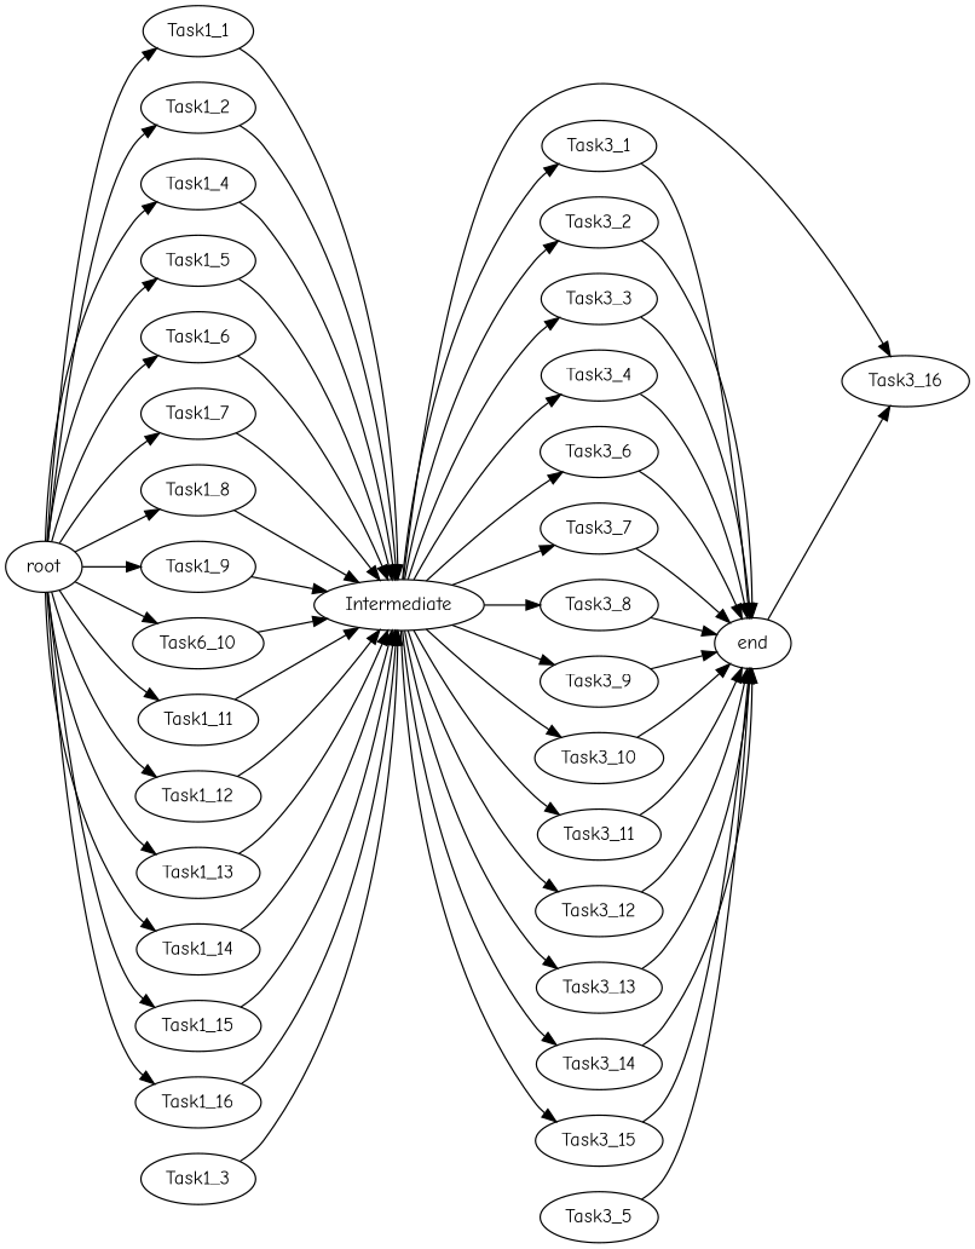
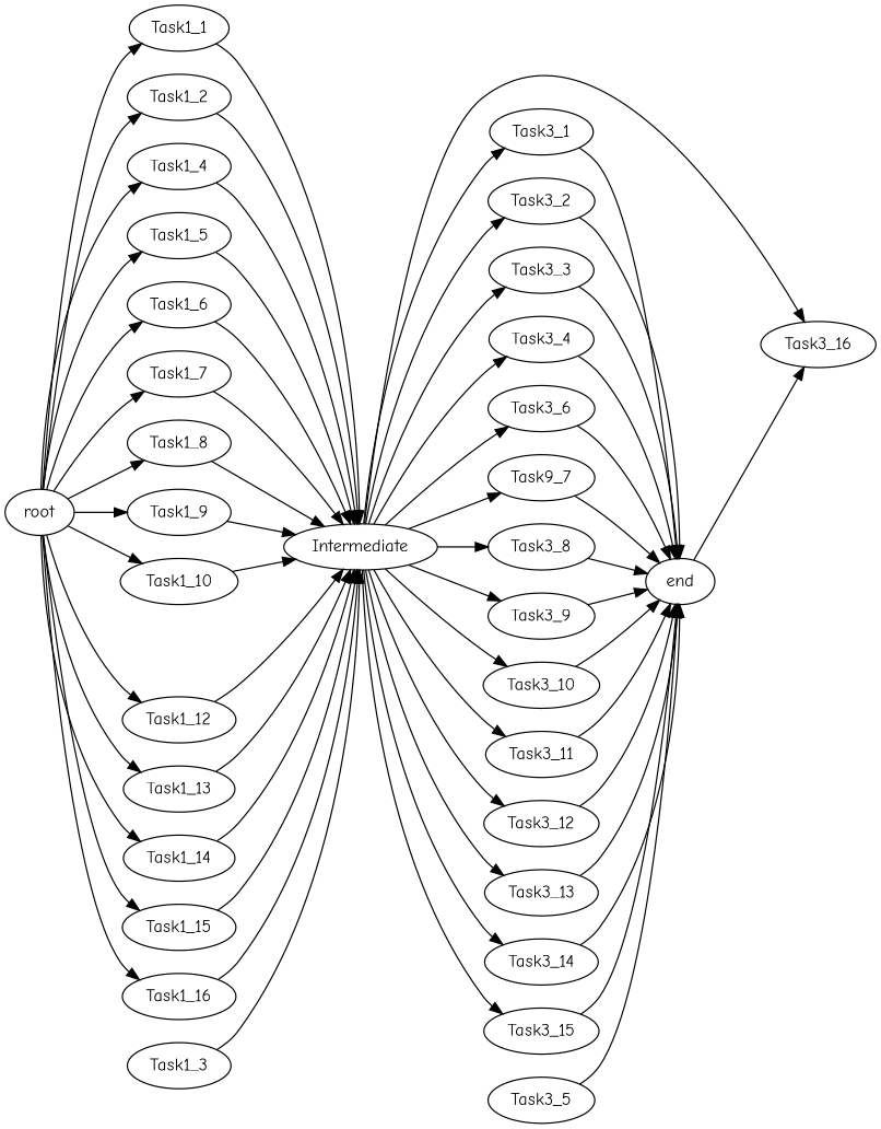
  digraph {
    fontname="Comic Neue"
    rankdir=LR
    node [fontname="Comic Neue"]
    edge [fontname="Comic Neue"]
    root
    Task1_1
    Task1_2
    Task1_4
    Task1_5
    Task1_6
    Task1_7
    Task1_8
    Task1_9
-   Task1_10 [label=Task6_10]
-   Task1_11
+   Task1_10
    Task1_12
    Task1_13
    Task1_14
    Task1_15
    Task1_16
    Intermediate
    Task1_3
    end
    Task3_16
    Task3_1
    Task3_2
    Task3_3
    Task3_4
    Task3_6
-   Task3_7
+   Task3_7 [label=Task9_7]
    Task3_8
    Task3_9
    Task3_10
    Task3_11
    Task3_12
    Task3_13
    Task3_14
    Task3_15
    Task3_5
    root -> Task1_1
    root -> Task1_2
    root -> Task1_4
    root -> Task1_5
    root -> Task1_6
    root -> Task1_7
    root -> Task1_8
    root -> Task1_9
    root -> Task1_10
-   root -> Task1_11
    root -> Task1_12
    root -> Task1_13
    root -> Task1_14
    root -> Task1_15
    root -> Task1_16
    Task1_1 -> Intermediate
    Task1_2 -> Intermediate
    Task1_4 -> Intermediate
    Task1_5 -> Intermediate
    Task1_6 -> Intermediate
    Task1_7 -> Intermediate
    Task1_8 -> Intermediate
    Task1_9 -> Intermediate
    Task1_10 -> Intermediate
-   Task1_11 -> Intermediate
    Task1_12 -> Intermediate
    Task1_13 -> Intermediate
    Task1_14 -> Intermediate
    Task1_15 -> Intermediate
    Task1_16 -> Intermediate
    Intermediate -> Task3_16
    Intermediate -> Task3_1
    Intermediate -> Task3_2
    Intermediate -> Task3_3
    Intermediate -> Task3_4
    Intermediate -> Task3_6
    Intermediate -> Task3_7
    Intermediate -> Task3_8
    Intermediate -> Task3_9
    Intermediate -> Task3_10
    Intermediate -> Task3_11
    Intermediate -> Task3_12
    Intermediate -> Task3_13
    Intermediate -> Task3_14
    Intermediate -> Task3_15
    Task1_3 -> Intermediate
    end -> Task3_16
    Task3_1 -> end
    Task3_2 -> end
    Task3_3 -> end
    Task3_4 -> end
    Task3_6 -> end
    Task3_7 -> end
    Task3_8 -> end
    Task3_9 -> end
    Task3_10 -> end
    Task3_11 -> end
    Task3_12 -> end
    Task3_13 -> end
    Task3_14 -> end
    Task3_15 -> end
    Task3_5 -> end
  }
